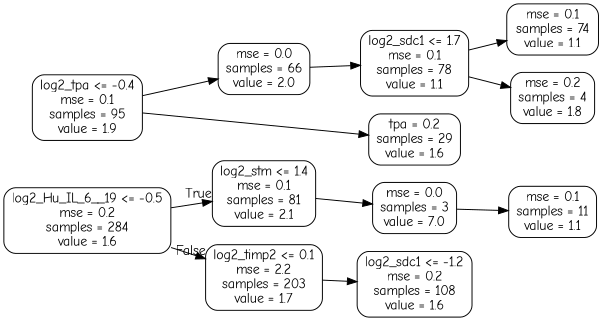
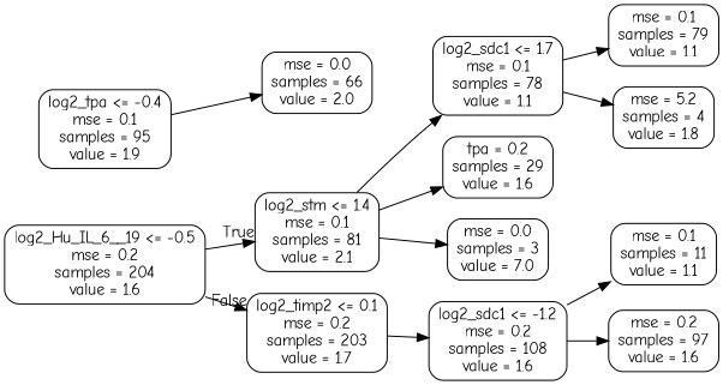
  digraph {
    fontname="Comic Neue"
    rankdir=LR
    node [color=black fontname="Comic Neue" shape=box style=rounded]
    edge [fontname="Comic Neue"]
-   n1 [label="log2_Hu_IL_6__19 <= -0.5\nmse = 0.2\nsamples = 284\nvalue = 1.6"]
+   n1 [label="log2_Hu_IL_6__19 <= -0.5\nmse = 0.2\nsamples = 204\nvalue = 1.6"]
    n2 [label="log2_stm <= 1.4\nmse = 0.1\nsamples = 81\nvalue = 2.1"]
-   n3 [label="log2_timp2 <= 0.1\nmse = 2.2\nsamples = 203\nvalue = 1.7"]
+   n3 [label="log2_timp2 <= 0.1\nmse = 0.2\nsamples = 203\nvalue = 1.7"]
    n4 [label="log2_sdc1 <= 1.7\nmse = 0.1\nsamples = 78\nvalue = 1.1"]
    n5 [label="mse = 0.0\nsamples = 3\nvalue = 7.0"]
    n6 [label="log2_sdc1 <= -1.2\nmse = 0.2\nsamples = 108\nvalue = 1.6"]
-   n7 [label="mse = 0.1\nsamples = 74\nvalue = 1.1"]
-   n8 [label="mse = 0.2\nsamples = 4\nvalue = 1.8"]
+   n7 [label="mse = 0.1\nsamples = 79\nvalue = 1.1"]
+   n8 [label="mse = 5.2\nsamples = 4\nvalue = 1.8"]
    n9 [label="mse = 0.1\nsamples = 11\nvalue = 1.1"]
+   n10 [label="mse = 0.2\nsamples = 97\nvalue = 1.6"]
    n11 [label="log2_tpa <= -0.4\nmse = 0.1\nsamples = 95\nvalue = 1.9"]
    n12 [label="tpa = 0.2\nsamples = 29\nvalue = 1.6"]
    n13 [label="mse = 0.0\nsamples = 66\nvalue = 2.0"]
    n1 -> n2 [headlabel=True labelangle=45 labeldistance=2.5]
    n1 -> n3 [headlabel=False labelangle=-45 labeldistance=2.5]
-   n13 -> n4
+   n2 -> n4
    n2 -> n5
    n3 -> n6
    n4 -> n7
    n4 -> n8
-   n5 -> n9
-   n11 -> n12
+   n6 -> n9
+   n6 -> n10
+   n2 -> n12
    n11 -> n13
  }
